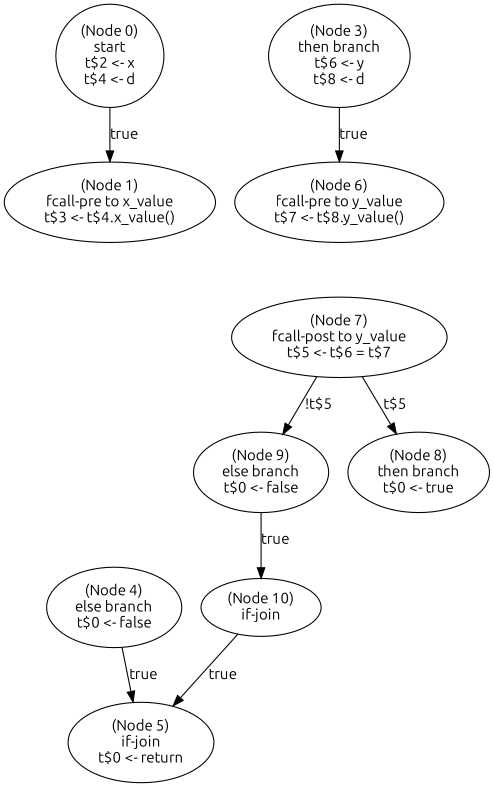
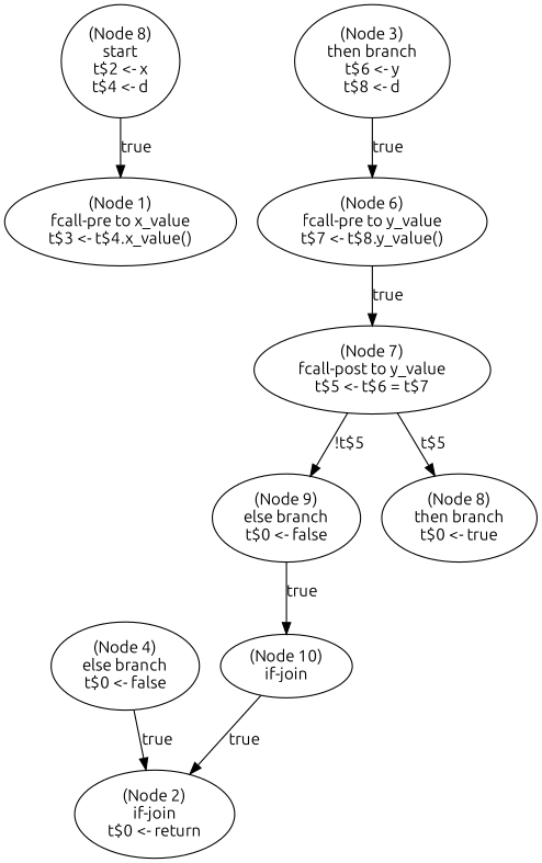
  digraph {
    fontname=Ubuntu
    node [fontname=Ubuntu]
    edge [fontname=Ubuntu]
-   n1 [label="(Node 0)\nstart\nt$2 <- x\nt$4 <- d\n"]
+   n1 [label="(Node 8)\nstart\nt$2 <- x\nt$4 <- d\n"]
    n2 [label="(Node 1)\nfcall-pre to x_value\nt$3 <- t$4.x_value()\n"]
    n3 [label="(Node 4)\nelse branch\nt$0 <- false\n"]
-   n4 [label="(Node 5)\nif-join\nt$0 <- return\n"]
+   n4 [label="(Node 2)\nif-join\nt$0 <- return\n"]
    n5 [label="(Node 3)\nthen branch\nt$6 <- y\nt$8 <- d\n"]
    n6 [label="(Node 6)\nfcall-pre to y_value\nt$7 <- t$8.y_value()\n"]
    n7 [label="(Node 7)\nfcall-post to y_value\nt$5 <- t$6 = t$7\n"]
    n8 [label="(Node 9)\nelse branch\nt$0 <- false\n"]
    n9 [label="(Node 8)\nthen branch\nt$0 <- true\n"]
    n10 [label="(Node 10)\nif-join\n"]
    n1 -> n2 [label=true]
    n3 -> n4 [label=true]
    n5 -> n6 [label=true]
+   n6 -> n7 [label=true]
    n7 -> n8 [label="!t$5"]
    n7 -> n9 [label="t$5"]
    n8 -> n10 [label=true]
    n10 -> n4 [label=true]
  }
